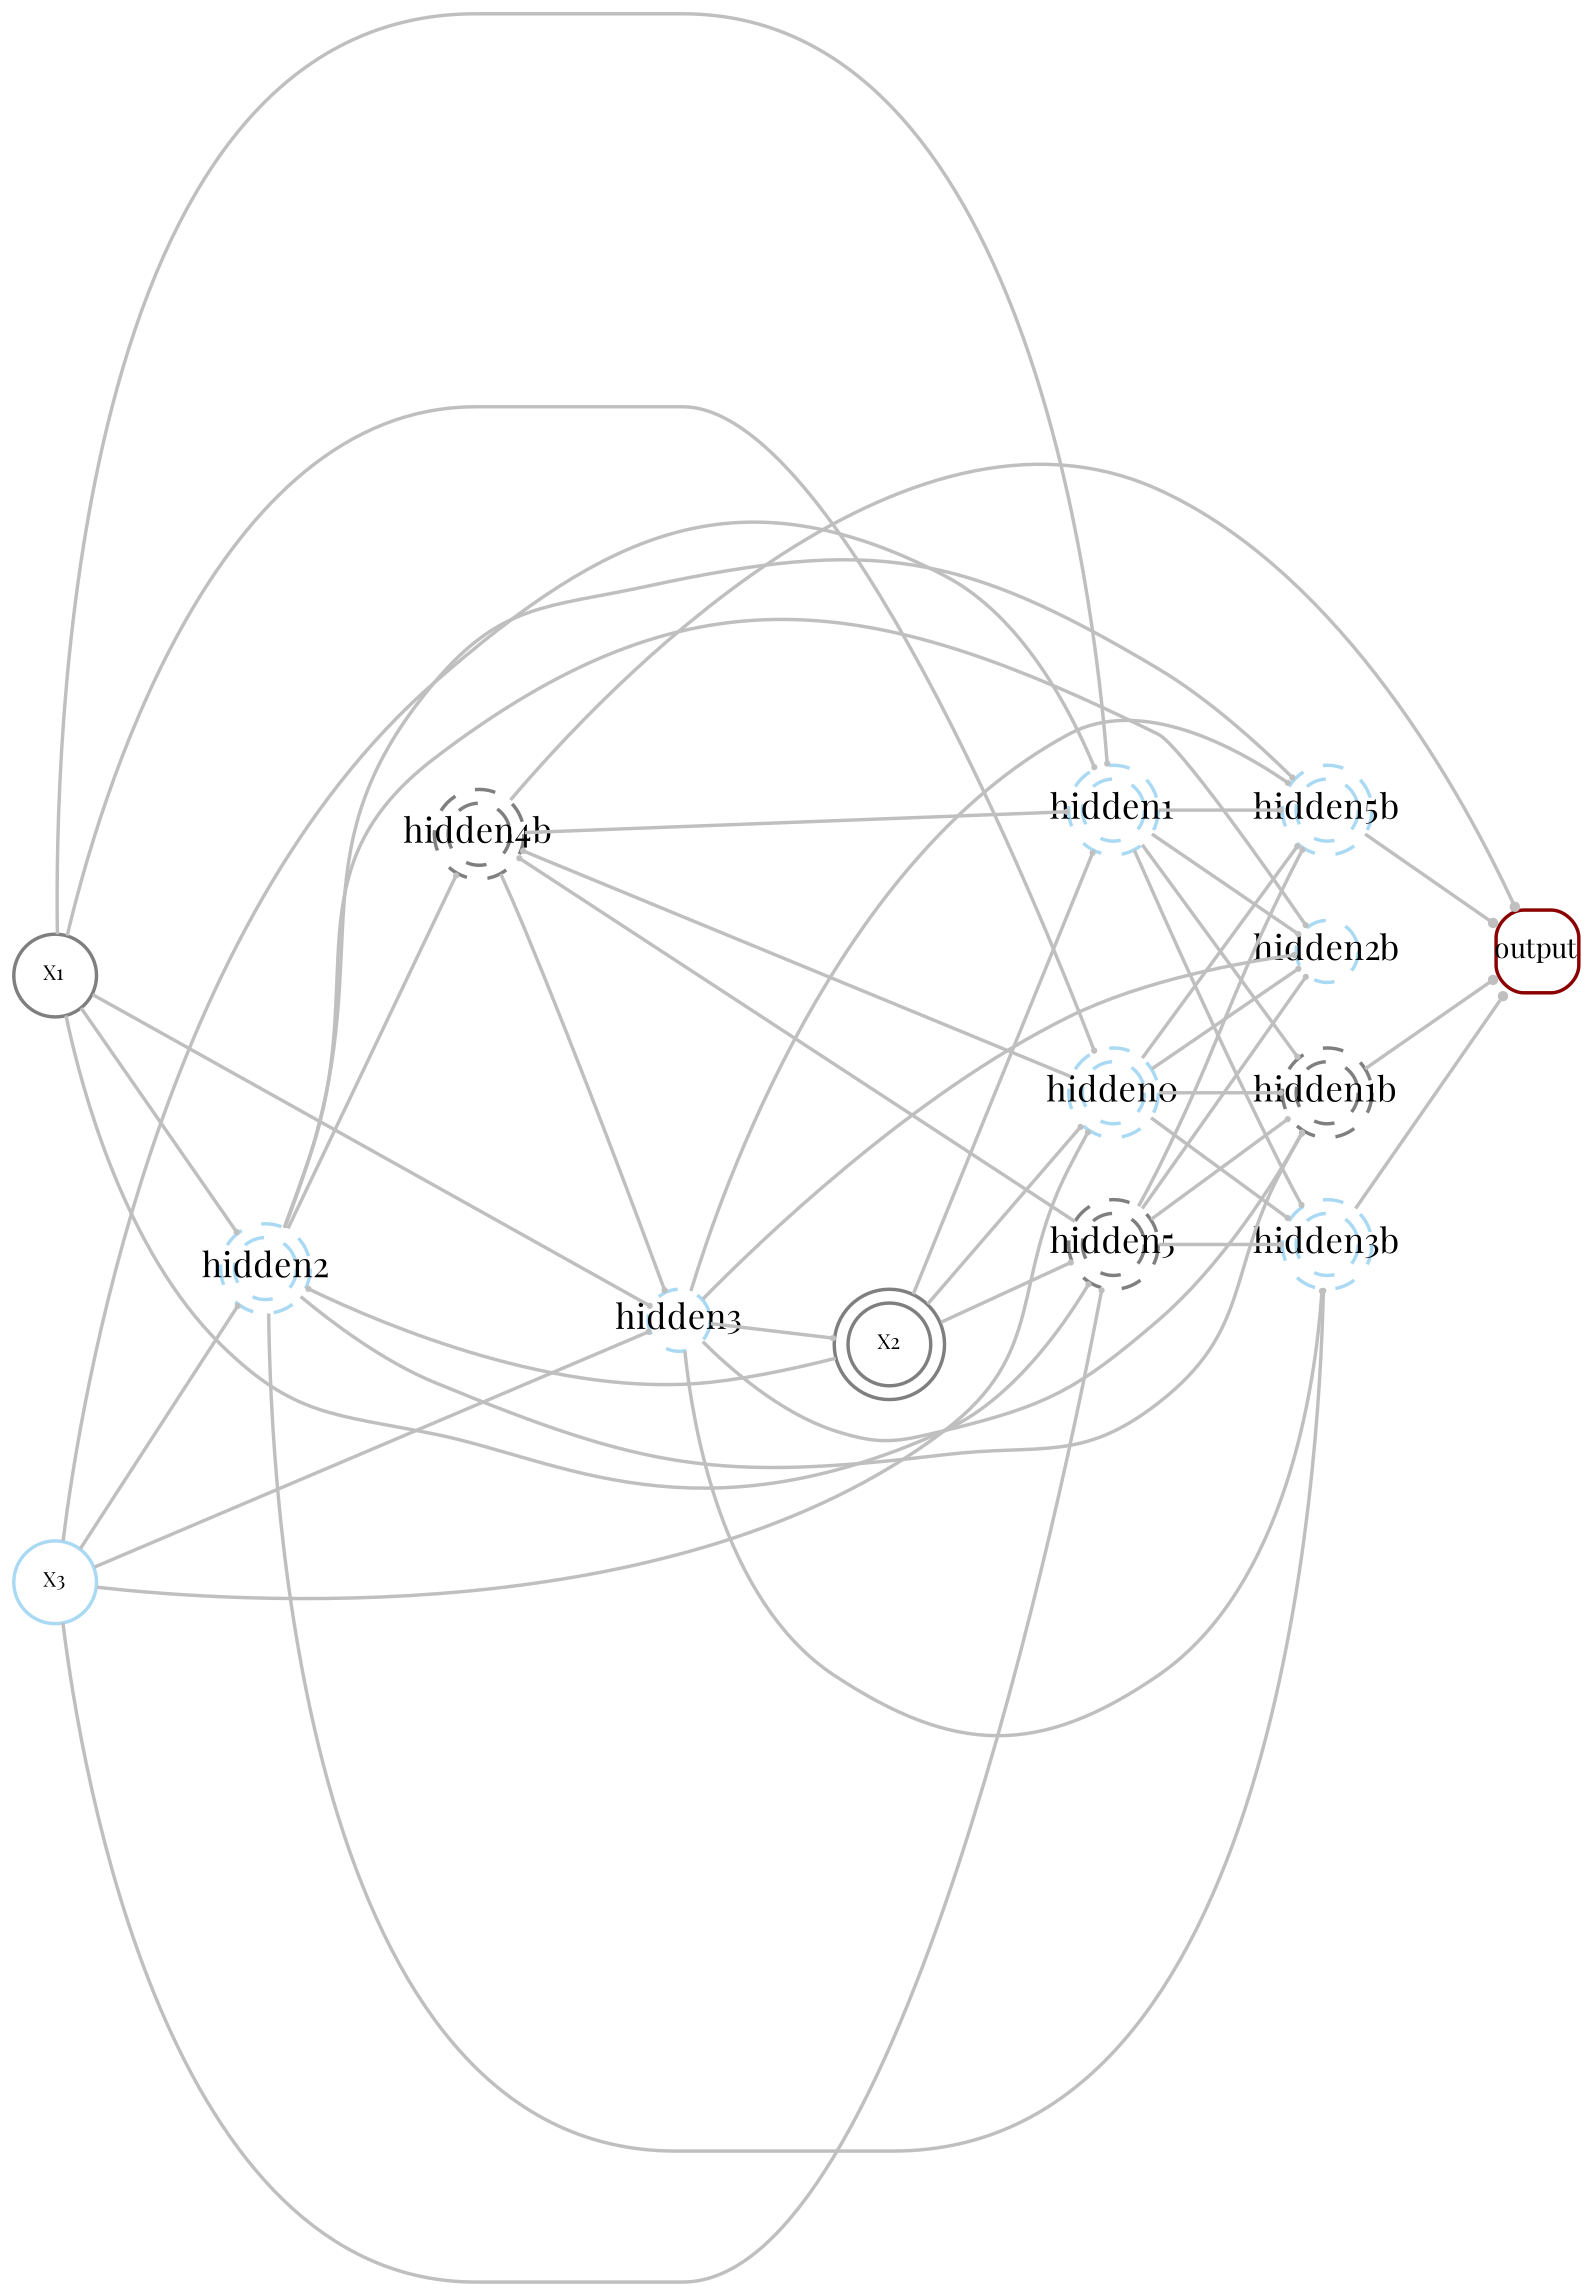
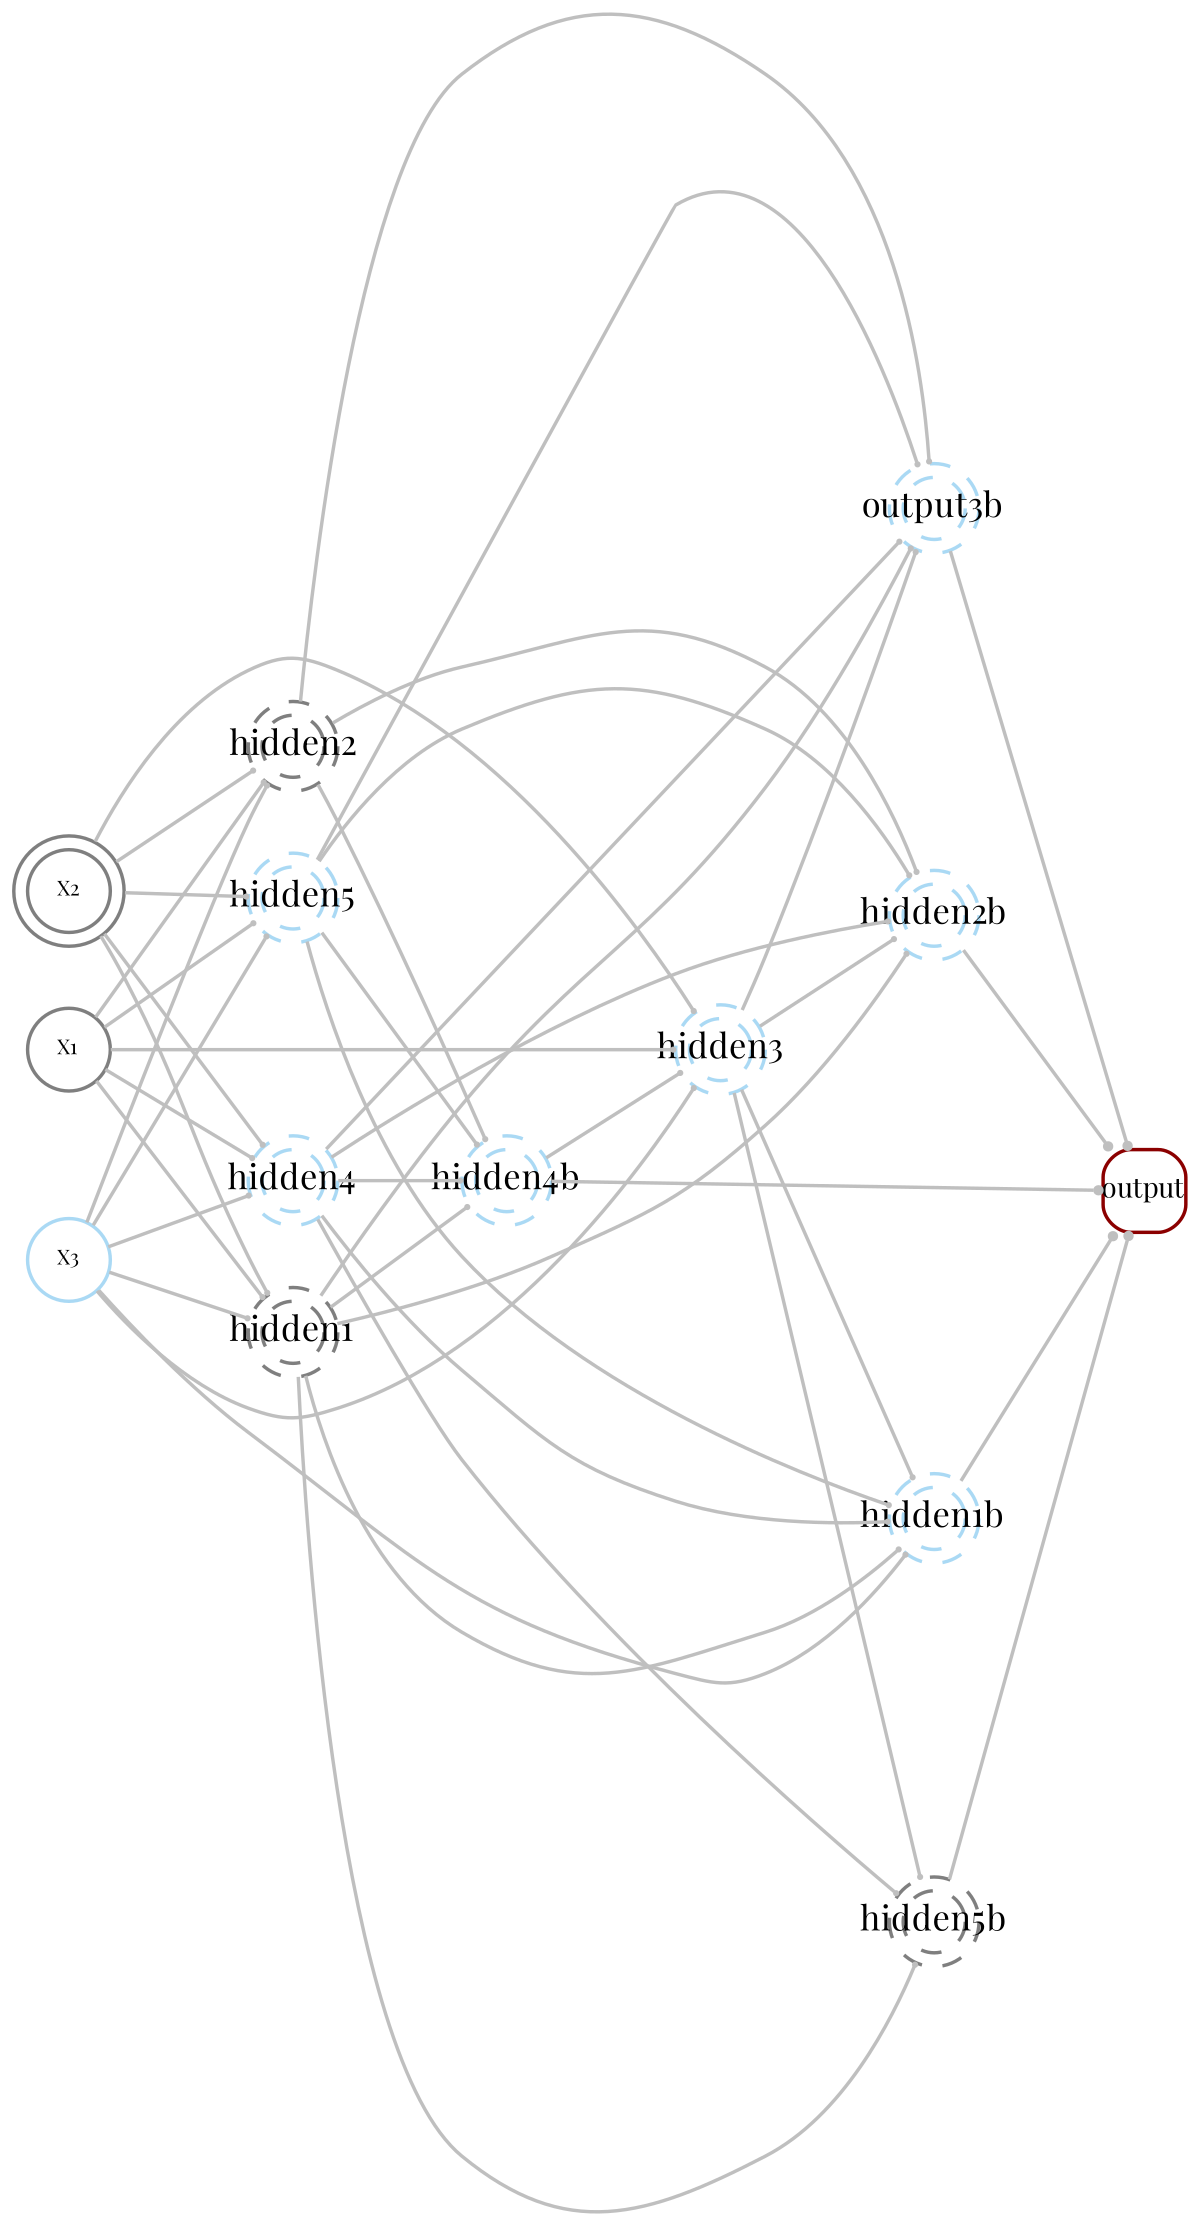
  digraph {
    fontname="Playfair Display"
    rankdir=LR
    node [color="#56B4E980" fixedsize=True fontname="Playfair Display" fontsize=10 shape=doublecircle penwidth=1 style=dashed]
    edge [arrowhead=dot arrowsize=0.1 color=gray75 fontname="Playfair Display" fontsize=7 minlen=1]
    n1 [color=gray50 fontsize=6 label=X1 shape=circle width=.33 penwidth="" style=""]
-   hidden1 [width=.25]
-   hidden2 [width=.25]
-   hidden3 [shape=circle width=.25]
-   hidden4 [width=.25 label=hidden0]
-   hidden5 [color=gray50 width=.25]
-   hidden1b [color=gray50 width=.25]
-   hidden2b [shape=circle width=.25]
-   hidden3b [width=.25]
-   hidden4b [color=gray50 width=.25]
-   hidden5b [width=.25]
+   hidden1 [color=gray50 width=.25]
+   hidden2 [color=gray50 width=.25]
+   hidden3 [width=.25]
+   hidden4 [width=.25]
+   hidden5 [width=.25]
+   hidden1b [width=.25]
+   hidden2b [width=.25]
+   hidden3b [width=.25 label=output3b]
+   hidden4b [width=.25]
+   hidden5b [color=gray50 width=.25]
    n12 [color=gray50 fontsize=6 label=X2 width=.33 penwidth="" style=""]
    n13 [fontsize=6 label=X3 shape=circle width=.33 penwidth="" style=""]
    n14 [color="#8B0000" fontsize=8 label=output shape=square style=rounded width=.33 penwidth=""]
    n1 -> hidden1
    n1 -> hidden2
    n1 -> hidden3
    n1 -> hidden4
    n1 -> hidden5
    hidden1 -> hidden1b
    hidden1 -> hidden2b
    hidden1 -> hidden3b
-   hidden4b -> hidden1
+   hidden1 -> hidden4b
    hidden1 -> hidden5b
-   hidden2 -> hidden1b
+   n13 -> hidden1b
    hidden2 -> hidden2b
    hidden2 -> hidden3b
    hidden2 -> hidden4b
-   hidden2 -> hidden5b
    hidden3 -> hidden1b
    hidden3 -> hidden2b
    hidden3 -> hidden3b
    hidden3 -> hidden5b
    hidden4 -> hidden1b
    hidden4 -> hidden2b
    hidden4 -> hidden3b
    hidden4 -> hidden4b
    hidden4 -> hidden5b
    hidden5 -> hidden1b
    hidden5 -> hidden2b
    hidden5 -> hidden3b
    hidden5 -> hidden4b
-   hidden5 -> hidden5b
    hidden1b -> n14 [arrowsize=0.25 fontsize=""]
+   hidden2b -> n14 [arrowsize=0.25 fontsize=""]
    hidden3b -> n14 [arrowsize=0.25 fontsize=""]
    hidden4b -> hidden3
    hidden4b -> n14 [arrowsize=0.25 fontsize=""]
    hidden5b -> n14 [arrowsize=0.25 fontsize=""]
    n12 -> hidden1
    n12 -> hidden2
-   hidden3 -> n12
+   n12 -> hidden3
    n12 -> hidden4
    n12 -> hidden5
    n13 -> hidden1
    n13 -> hidden2
    n13 -> hidden3
    n13 -> hidden4
    n13 -> hidden5
  }
